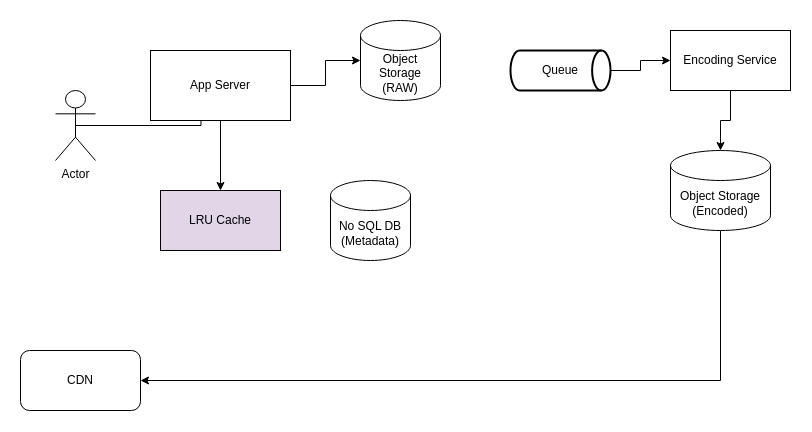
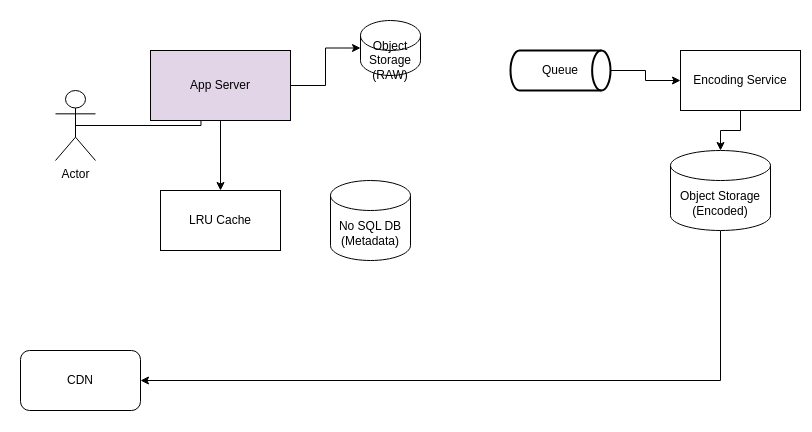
  <mxCell id="0" />
  <mxCell id="1" parent="0" />
  <mxCell id="2" style="edgeStyle=orthogonalEdgeStyle;rounded=0;orthogonalLoop=1;jettySize=auto;html=1;exitX=0.5;exitY=0.5;exitDx=0;exitDy=0;exitPerimeter=0;" edge="1" parent="1" source="3"><mxGeometry relative="1" as="geometry"><mxPoint x="200" y="85" as="targetPoint" /></mxGeometry></mxCell>
  <mxCell id="3" value="Actor" style="shape=umlActor;verticalLabelPosition=bottom;verticalAlign=top;html=1;outlineConnect=0;" vertex="1" parent="1"><mxGeometry x="55" y="90" width="40" height="70" as="geometry" /></mxCell>
  <mxCell id="4" value="" style="edgeStyle=orthogonalEdgeStyle;rounded=0;orthogonalLoop=1;jettySize=auto;html=1;" edge="1" parent="1" source="6" target="7"><mxGeometry relative="1" as="geometry" /></mxCell>
  <mxCell id="5" value="" style="edgeStyle=orthogonalEdgeStyle;rounded=0;orthogonalLoop=1;jettySize=auto;html=1;" edge="1" parent="1" source="6" target="9"><mxGeometry relative="1" as="geometry" /></mxCell>
- <mxCell id="6" value="App Server" style="rounded=0;whiteSpace=wrap;html=1;" vertex="1" parent="1"><mxGeometry x="150" y="50" width="140" height="70" as="geometry" /></mxCell>
- <mxCell id="7" value="Object Storage&lt;br&gt;(RAW)" style="shape=cylinder3;whiteSpace=wrap;html=1;boundedLbl=1;backgroundOutline=1;size=15;" vertex="1" parent="1"><mxGeometry x="360" y="20" width="80" height="80" as="geometry" /></mxCell>
+ <mxCell id="6" value="App Server" style="rounded=0;whiteSpace=wrap;html=1;fillColor=#e1d5e7;" vertex="1" parent="1"><mxGeometry x="150" y="50" width="140" height="70" as="geometry" /></mxCell>
+ <mxCell id="7" value="Object Storage&lt;br&gt;(RAW)" style="shape=cylinder3;whiteSpace=wrap;html=1;boundedLbl=1;backgroundOutline=1;size=15;" vertex="1" parent="1"><mxGeometry x="360" y="20" width="60" height="55" as="geometry" /></mxCell>
  <mxCell id="8" value="No SQL DB (Metadata)" style="shape=cylinder3;whiteSpace=wrap;html=1;boundedLbl=1;backgroundOutline=1;size=15;" vertex="1" parent="1"><mxGeometry x="330" y="180" width="80" height="80" as="geometry" /></mxCell>
- <mxCell id="9" value="LRU Cache" style="rounded=0;whiteSpace=wrap;html=1;fillColor=#e1d5e7;" vertex="1" parent="1"><mxGeometry x="160" y="190" width="120" height="60" as="geometry" /></mxCell>
+ <mxCell id="9" value="LRU Cache" style="rounded=0;whiteSpace=wrap;html=1;" vertex="1" parent="1"><mxGeometry x="160" y="190" width="120" height="60" as="geometry" /></mxCell>
  <mxCell id="10" value="" style="edgeStyle=orthogonalEdgeStyle;rounded=0;orthogonalLoop=1;jettySize=auto;html=1;" edge="1" parent="1" source="11" target="13"><mxGeometry relative="1" as="geometry" /></mxCell>
  <mxCell id="11" value="Queue" style="strokeWidth=2;html=1;shape=mxgraph.flowchart.direct_data;whiteSpace=wrap;" vertex="1" parent="1"><mxGeometry x="510" y="50" width="100" height="40" as="geometry" /></mxCell>
  <mxCell id="12" value="" style="edgeStyle=orthogonalEdgeStyle;rounded=0;orthogonalLoop=1;jettySize=auto;html=1;" edge="1" parent="1" source="13" target="15"><mxGeometry relative="1" as="geometry" /></mxCell>
- <mxCell id="13" value="Encoding Service" style="rounded=0;whiteSpace=wrap;html=1;" vertex="1" parent="1"><mxGeometry x="670" y="30" width="120" height="60" as="geometry" /></mxCell>
+ <mxCell id="13" value="Encoding Service" style="rounded=0;whiteSpace=wrap;html=1;" vertex="1" parent="1"><mxGeometry x="680" y="50" width="120" height="60" as="geometry" /></mxCell>
  <mxCell id="14" style="edgeStyle=orthogonalEdgeStyle;rounded=0;orthogonalLoop=1;jettySize=auto;html=1;exitX=0.5;exitY=1;exitDx=0;exitDy=0;exitPerimeter=0;entryX=1;entryY=0.5;entryDx=0;entryDy=0;" edge="1" parent="1" source="15" target="16"><mxGeometry relative="1" as="geometry" /></mxCell>
  <mxCell id="15" value="Object Storage&lt;br&gt;(Encoded)" style="shape=cylinder3;whiteSpace=wrap;html=1;boundedLbl=1;backgroundOutline=1;size=15;" vertex="1" parent="1"><mxGeometry x="670" y="150" width="100" height="80" as="geometry" /></mxCell>
  <mxCell id="16" value="CDN" style="rounded=1;whiteSpace=wrap;html=1;" vertex="1" parent="1"><mxGeometry x="20" y="350" width="120" height="60" as="geometry" /></mxCell>
